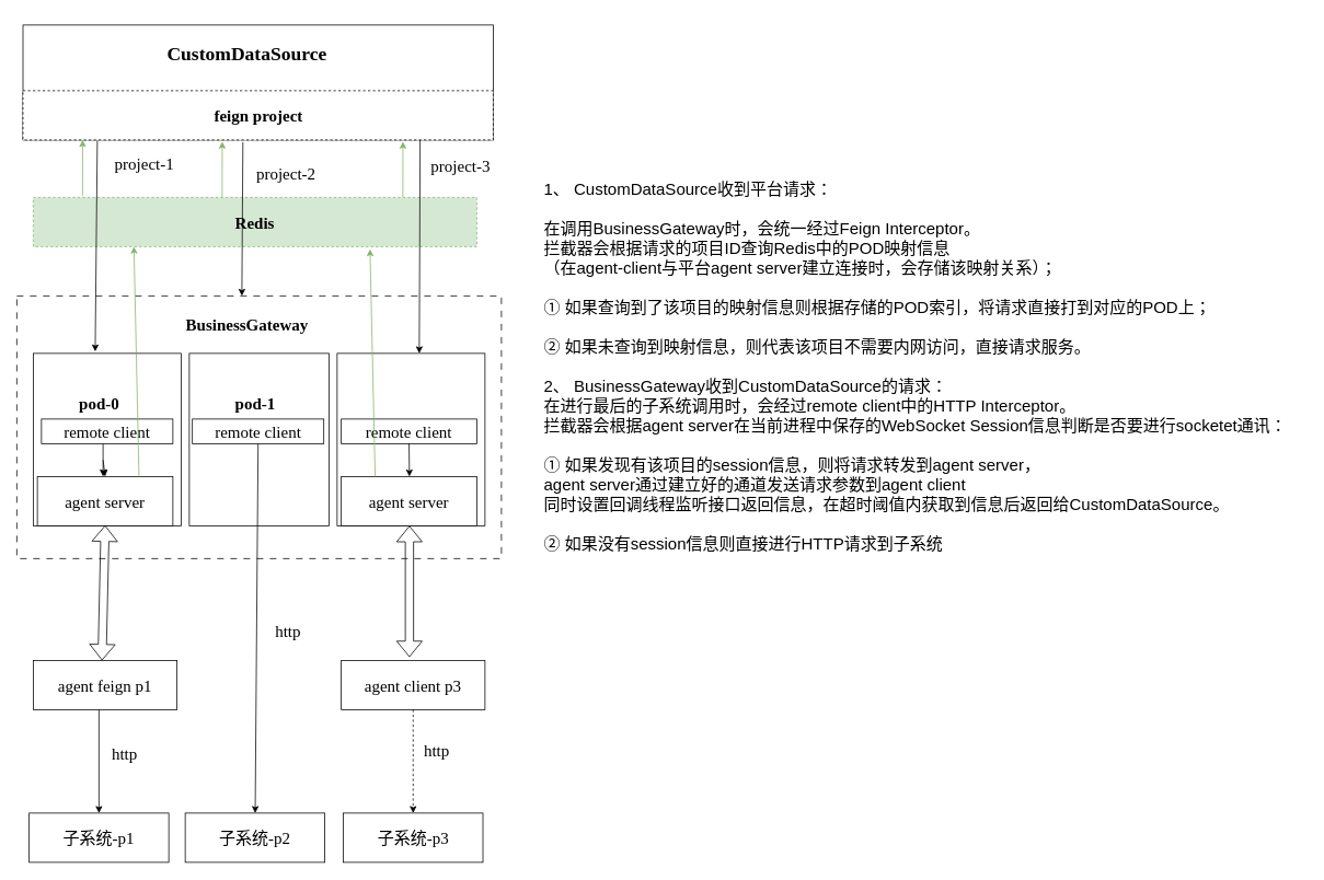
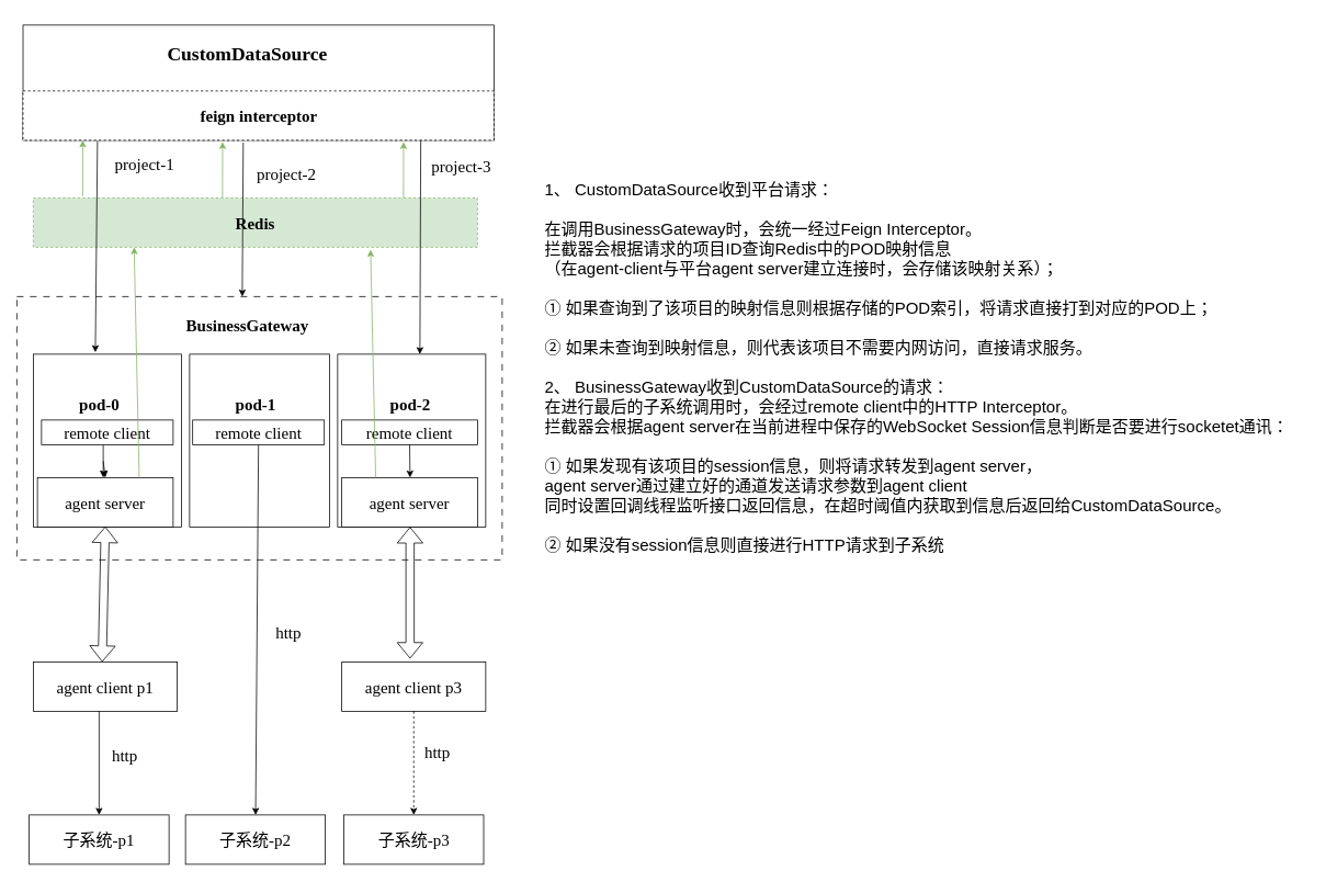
  <mxCell id="0" />
  <mxCell id="1" parent="0" />
  <mxCell id="2" value="&lt;div style=&quot;line-height: 120%;&quot;&gt;&lt;br&gt;&lt;/div&gt;" style="rounded=0;whiteSpace=wrap;html=1;fontSize=12;glass=0;strokeWidth=1;shadow=0;align=center;fontFamily=Garamond;dashed=1;dashPattern=8 8;labelBackgroundColor=none;" parent="1" vertex="1"><mxGeometry x="20" y="360" width="590" height="320" as="geometry" /></mxCell>
  <mxCell id="3" value="" style="rounded=0;whiteSpace=wrap;html=1;hachureGap=4;fontFamily=Garamond;fontSize=20;labelBorderColor=#B3B3B3;labelBackgroundColor=none;" vertex="1" parent="1"><mxGeometry x="410" y="430" width="180" height="210" as="geometry" /></mxCell>
  <mxCell id="4" value="" style="rounded=0;whiteSpace=wrap;html=1;hachureGap=4;fontFamily=Garamond;fontSize=20;labelBorderColor=#B3B3B3;labelBackgroundColor=none;" vertex="1" parent="1"><mxGeometry x="230" y="430" width="170" height="210" as="geometry" /></mxCell>
  <mxCell id="5" value="" style="rounded=0;whiteSpace=wrap;html=1;hachureGap=4;fontFamily=Garamond;fontSize=20;labelBorderColor=#B3B3B3;labelBackgroundColor=none;" parent="1" vertex="1"><mxGeometry x="40" y="430" width="180" height="210" as="geometry" /></mxCell>
  <mxCell id="6" value="&lt;h3&gt;&lt;font style=&quot;font-size: 20px;&quot;&gt;Redis&lt;/font&gt;&lt;/h3&gt;" style="rounded=0;whiteSpace=wrap;html=1;hachureGap=4;fontFamily=Garamond;fontSize=20;labelBorderColor=none;dashed=1;labelBackgroundColor=none;fillColor=#d5e8d4;strokeColor=#82b366;" parent="1" vertex="1"><mxGeometry x="40" y="240" width="540" height="60" as="geometry" /></mxCell>
  <mxCell id="7" value="&lt;h4&gt;BusinessGateway&lt;/h4&gt;" style="text;html=1;align=center;verticalAlign=middle;resizable=0;points=[];autosize=1;strokeColor=none;fillColor=none;fontSize=20;fontFamily=Garamond;rounded=0;labelBackgroundColor=none;" parent="1" vertex="1"><mxGeometry x="200" y="350" width="200" height="90" as="geometry" /></mxCell>
- <mxCell id="8" value="agent feign p1" style="rounded=0;whiteSpace=wrap;html=1;hachureGap=4;fontFamily=Garamond;fontSize=20;labelBackgroundColor=none;" parent="1" vertex="1"><mxGeometry x="40" y="804.01" width="175" height="60" as="geometry" /></mxCell>
+ <mxCell id="8" value="agent client p1" style="rounded=0;whiteSpace=wrap;html=1;hachureGap=4;fontFamily=Garamond;fontSize=20;labelBackgroundColor=none;" parent="1" vertex="1"><mxGeometry x="40" y="804.01" width="175" height="60" as="geometry" /></mxCell>
  <mxCell id="9" value="" style="endArrow=classic;html=1;rounded=0;hachureGap=4;fontFamily=Garamond;fontSize=16;entryX=0.419;entryY=-0.011;entryDx=0;entryDy=0;exitX=0.175;exitY=1.014;exitDx=0;exitDy=0;exitPerimeter=0;entryPerimeter=0;labelBackgroundColor=none;fontColor=default;" parent="1" edge="1" target="5"><mxGeometry width="50" height="50" relative="1" as="geometry"><mxPoint x="118" y="170.84" as="sourcePoint" /><mxPoint x="118" y="418.24" as="targetPoint" /></mxGeometry></mxCell>
  <mxCell id="10" value="project-1" style="edgeLabel;html=1;align=center;verticalAlign=middle;resizable=0;points=[];fontSize=20;fontFamily=Garamond;rounded=0;labelBackgroundColor=none;" parent="9" vertex="1" connectable="0"><mxGeometry x="-0.117" y="1" relative="1" as="geometry"><mxPoint x="57" y="-85" as="offset" /></mxGeometry></mxCell>
  <mxCell id="11" value="agent server" style="rounded=0;whiteSpace=wrap;html=1;hachureGap=4;fontFamily=Garamond;fontSize=20;labelBackgroundColor=none;" parent="1" vertex="1"><mxGeometry x="45" y="580" width="165" height="60" as="geometry" /></mxCell>
  <mxCell id="12" value="" style="edgeStyle=orthogonalEdgeStyle;rounded=0;orthogonalLoop=1;jettySize=auto;html=1;" edge="1" parent="1" source="13" target="11"><mxGeometry relative="1" as="geometry"><Array as="points"><mxPoint x="125" y="550" /><mxPoint x="125" y="550" /></Array></mxGeometry></mxCell>
  <mxCell id="13" value="remote client" style="rounded=0;whiteSpace=wrap;html=1;hachureGap=4;fontFamily=Garamond;fontSize=20;labelBackgroundColor=none;" parent="1" vertex="1"><mxGeometry x="50" y="510" width="160" height="30" as="geometry" /></mxCell>
  <mxCell id="14" value="remote client" style="rounded=0;whiteSpace=wrap;html=1;hachureGap=4;fontFamily=Garamond;fontSize=20;labelBackgroundColor=none;" parent="1" vertex="1"><mxGeometry x="233.75" y="510" width="160" height="30" as="geometry" /></mxCell>
  <mxCell id="15" value="agent server" style="rounded=0;whiteSpace=wrap;html=1;hachureGap=4;fontFamily=Garamond;fontSize=20;labelBackgroundColor=none;" parent="1" vertex="1"><mxGeometry x="415" y="580" width="165" height="60" as="geometry" /></mxCell>
  <mxCell id="16" value="remote client" style="rounded=0;whiteSpace=wrap;html=1;hachureGap=4;fontFamily=Garamond;fontSize=20;labelBackgroundColor=none;" parent="1" vertex="1"><mxGeometry x="415" y="510" width="165" height="30" as="geometry" /></mxCell>
  <mxCell id="17" value="agent client p3" style="rounded=0;whiteSpace=wrap;html=1;hachureGap=4;fontFamily=Garamond;fontSize=20;labelBackgroundColor=none;" parent="1" vertex="1"><mxGeometry x="415" y="804.01" width="175" height="60" as="geometry" /></mxCell>
  <mxCell id="18" value="" style="endArrow=classic;startArrow=classic;html=1;rounded=0;hachureGap=4;fontFamily=Garamond;fontSize=16;entryX=0.5;entryY=0.992;entryDx=0;entryDy=0;labelBackgroundColor=none;fontColor=default;shape=flexArrow;entryPerimeter=0;" parent="1" target="11" edge="1"><mxGeometry width="50" height="50" relative="1" as="geometry"><mxPoint x="123.75" y="804.01" as="sourcePoint" /><mxPoint x="131.25" y="644.01" as="targetPoint" /></mxGeometry></mxCell>
  <mxCell id="19" value="" style="endArrow=classic;startArrow=classic;html=1;rounded=0;hachureGap=4;fontFamily=Garamond;fontSize=16;labelBackgroundColor=none;fontColor=default;shape=flexArrow;" parent="1" edge="1"><mxGeometry width="50" height="50" relative="1" as="geometry"><mxPoint x="498" y="800" as="sourcePoint" /><mxPoint x="498" y="640" as="targetPoint" /></mxGeometry></mxCell>
  <mxCell id="20" value="" style="endArrow=classic;html=1;rounded=0;hachureGap=4;fontFamily=Garamond;fontSize=16;labelBackgroundColor=none;fontColor=default;fillColor=#d5e8d4;strokeColor=#82b366;exitX=0.25;exitY=0;exitDx=0;exitDy=0;" parent="1" edge="1" source="15"><mxGeometry width="50" height="50" relative="1" as="geometry"><mxPoint x="440.38" y="430" as="sourcePoint" /><mxPoint x="450" y="303" as="targetPoint" /></mxGeometry></mxCell>
  <mxCell id="21" value="" style="endArrow=classic;html=1;rounded=0;hachureGap=4;fontFamily=Garamond;fontSize=16;entryX=0.227;entryY=0.999;entryDx=0;entryDy=0;entryPerimeter=0;exitX=0.75;exitY=0;exitDx=0;exitDy=0;labelBackgroundColor=none;fontColor=default;fillColor=#d5e8d4;strokeColor=#82b366;" parent="1" target="6" edge="1" source="11"><mxGeometry width="50" height="50" relative="1" as="geometry"><mxPoint x="175" y="430" as="sourcePoint" /><mxPoint x="175" y="310" as="targetPoint" /></mxGeometry></mxCell>
  <mxCell id="22" value="" style="endArrow=classic;html=1;rounded=0;hachureGap=4;fontFamily=Garamond;fontSize=16;labelBackgroundColor=none;fontColor=default;fillColor=#d5e8d4;strokeColor=#82b366;entryX=0.687;entryY=1.033;entryDx=0;entryDy=0;entryPerimeter=0;exitX=0.705;exitY=0;exitDx=0;exitDy=0;exitPerimeter=0;" parent="1" edge="1"><mxGeometry width="50" height="50" relative="1" as="geometry"><mxPoint x="270" y="240" as="sourcePoint" /><mxPoint x="270.107" y="171.98" as="targetPoint" /></mxGeometry></mxCell>
  <mxCell id="23" value="子系统-p1" style="rounded=0;whiteSpace=wrap;html=1;hachureGap=4;fontFamily=Garamond;fontSize=20;labelBackgroundColor=none;" parent="1" vertex="1"><mxGeometry x="35" y="990" width="170" height="60" as="geometry" /></mxCell>
  <mxCell id="24" value="子系统-p3" style="rounded=0;whiteSpace=wrap;html=1;hachureGap=4;fontFamily=Garamond;fontSize=20;labelBackgroundColor=none;" parent="1" vertex="1"><mxGeometry x="417.5" y="990" width="170" height="60" as="geometry" /></mxCell>
  <mxCell id="25" value="&lt;h3&gt;&lt;br&gt;&lt;/h3&gt;" style="rounded=0;whiteSpace=wrap;html=1;fontSize=12;glass=0;strokeWidth=1;shadow=0;fontFamily=Garamond;labelBackgroundColor=none;" parent="1" vertex="1"><mxGeometry x="27.5" y="30" width="572.5" height="140" as="geometry" /></mxCell>
  <mxCell id="26" value="子系统-p2" style="rounded=0;whiteSpace=wrap;html=1;hachureGap=4;fontFamily=Garamond;fontSize=20;labelBackgroundColor=none;" parent="1" vertex="1"><mxGeometry x="225" y="990" width="170" height="60" as="geometry" /></mxCell>
- <mxCell id="27" value="&lt;h4&gt;feign project&lt;/h4&gt;" style="rounded=0;whiteSpace=wrap;html=1;hachureGap=4;fontFamily=Garamond;fontSize=20;labelBackgroundColor=none;dashed=1;" parent="1" vertex="1"><mxGeometry x="27.5" y="110" width="572.5" height="60" as="geometry" /></mxCell>
+ <mxCell id="27" value="&lt;h4&gt;feign interceptor&lt;/h4&gt;" style="rounded=0;whiteSpace=wrap;html=1;hachureGap=4;fontFamily=Garamond;fontSize=20;labelBackgroundColor=none;dashed=1;" parent="1" vertex="1"><mxGeometry x="27.5" y="110" width="572.5" height="60" as="geometry" /></mxCell>
  <mxCell id="28" value="&lt;h3&gt;CustomDataSource&lt;/h3&gt;" style="text;html=1;align=center;verticalAlign=middle;resizable=0;points=[];autosize=1;strokeColor=none;fillColor=none;fontSize=20;fontFamily=Garamond;rounded=0;labelBackgroundColor=none;" parent="1" vertex="1"><mxGeometry x="175" y="20" width="250" height="90" as="geometry" /></mxCell>
  <mxCell id="29" value="" style="endArrow=classic;html=1;rounded=0;hachureGap=4;fontFamily=Garamond;fontSize=16;labelBackgroundColor=none;fontColor=default;exitX=0.5;exitY=1;exitDx=0;exitDy=0;" parent="1" source="14" target="26" edge="1"><mxGeometry width="50" height="50" relative="1" as="geometry"><mxPoint x="340" y="570" as="sourcePoint" /><mxPoint x="390" y="530" as="targetPoint" /></mxGeometry></mxCell>
  <mxCell id="30" value="http" style="edgeLabel;html=1;align=center;verticalAlign=middle;resizable=0;points=[];fontSize=20;fontFamily=Garamond;rounded=0;labelBackgroundColor=none;" parent="29" vertex="1" connectable="0"><mxGeometry x="0.007" y="1" relative="1" as="geometry"><mxPoint x="37" as="offset" /></mxGeometry></mxCell>
  <mxCell id="31" value="" style="endArrow=classic;html=1;rounded=0;hachureGap=4;fontFamily=Garamond;fontSize=16;entryX=0.5;entryY=0;entryDx=0;entryDy=0;labelBackgroundColor=none;fontColor=default;" parent="1" target="23" edge="1"><mxGeometry width="50" height="50" relative="1" as="geometry"><mxPoint x="120" y="864" as="sourcePoint" /><mxPoint x="165" y="814.01" as="targetPoint" /></mxGeometry></mxCell>
  <mxCell id="32" value="http" style="edgeLabel;html=1;align=center;verticalAlign=middle;resizable=0;points=[];fontSize=20;fontFamily=Garamond;rounded=0;labelBackgroundColor=none;" parent="31" vertex="1" connectable="0"><mxGeometry x="-0.167" y="-2" relative="1" as="geometry"><mxPoint x="32" as="offset" /></mxGeometry></mxCell>
  <mxCell id="33" value="" style="endArrow=classic;html=1;rounded=0;hachureGap=4;fontFamily=Garamond;fontSize=16;entryX=0.5;entryY=0;entryDx=0;entryDy=0;labelBackgroundColor=none;fontColor=default;exitX=0.5;exitY=1;exitDx=0;exitDy=0;dashed=1;" parent="1" target="24" edge="1" source="17"><mxGeometry width="50" height="50" relative="1" as="geometry"><mxPoint x="485" y="864" as="sourcePoint" /><mxPoint x="535" y="814.01" as="targetPoint" /></mxGeometry></mxCell>
  <mxCell id="34" value="http" style="edgeLabel;html=1;align=center;verticalAlign=middle;resizable=0;points=[];fontSize=20;fontFamily=Garamond;rounded=0;labelBackgroundColor=none;" parent="33" vertex="1" connectable="0"><mxGeometry x="-0.233" y="1" relative="1" as="geometry"><mxPoint x="27" as="offset" /></mxGeometry></mxCell>
  <mxCell id="35" value="" style="endArrow=classic;html=1;rounded=0;hachureGap=4;fontFamily=Garamond;fontSize=16;entryX=0.5;entryY=0;entryDx=0;entryDy=0;labelBackgroundColor=none;fontColor=default;" parent="1" target="11" edge="1"><mxGeometry width="50" height="50" relative="1" as="geometry"><mxPoint x="125" y="560" as="sourcePoint" /><mxPoint x="210" y="500" as="targetPoint" /><Array as="points" /></mxGeometry></mxCell>
  <mxCell id="36" value="pod-0" style="text;html=1;align=center;verticalAlign=middle;resizable=0;points=[];autosize=1;strokeColor=none;fillColor=none;fontSize=20;fontFamily=Garamond;fontStyle=1;rounded=0;labelBackgroundColor=none;" vertex="1" parent="1"><mxGeometry x="80" y="470" width="80" height="40" as="geometry" /></mxCell>
  <mxCell id="37" value="pod-1" style="text;html=1;align=center;verticalAlign=middle;resizable=0;points=[];autosize=1;strokeColor=none;fillColor=none;fontSize=20;fontFamily=Garamond;fontStyle=1;rounded=0;labelBackgroundColor=none;" vertex="1" parent="1"><mxGeometry x="270" y="470" width="80" height="40" as="geometry" /></mxCell>
+ <mxCell id="38" value="pod-2" style="text;html=1;align=center;verticalAlign=middle;resizable=0;points=[];autosize=1;strokeColor=none;fillColor=none;fontSize=20;fontFamily=Garamond;fontStyle=1;rounded=0;labelBackgroundColor=none;" vertex="1" parent="1"><mxGeometry x="457.5" y="470" width="80" height="40" as="geometry" /></mxCell>
  <mxCell id="39" value="" style="endArrow=classic;html=1;rounded=0;hachureGap=4;fontFamily=Garamond;fontSize=16;exitX=0.175;exitY=1.014;exitDx=0;exitDy=0;exitPerimeter=0;labelBackgroundColor=none;fontColor=default;" edge="1" parent="1"><mxGeometry width="50" height="50" relative="1" as="geometry"><mxPoint x="511" y="170" as="sourcePoint" /><mxPoint x="510" y="430" as="targetPoint" /></mxGeometry></mxCell>
  <mxCell id="40" value="project-3" style="edgeLabel;html=1;align=center;verticalAlign=middle;resizable=0;points=[];fontSize=20;fontFamily=Garamond;rounded=0;labelBackgroundColor=none;" vertex="1" connectable="0" parent="39"><mxGeometry x="-0.117" y="1" relative="1" as="geometry"><mxPoint x="48" y="-85" as="offset" /></mxGeometry></mxCell>
  <mxCell id="41" value="" style="endArrow=classic;html=1;rounded=0;hachureGap=4;fontFamily=Garamond;fontSize=16;exitX=0.5;exitY=1;exitDx=0;exitDy=0;labelBackgroundColor=none;fontColor=default;" edge="1" parent="1" source="16"><mxGeometry width="50" height="50" relative="1" as="geometry"><mxPoint x="502.5" y="550" as="sourcePoint" /><mxPoint x="498" y="580" as="targetPoint" /><Array as="points"><mxPoint x="498" y="580" /></Array></mxGeometry></mxCell>
  <mxCell id="42" value="&lt;font style=&quot;font-size: 20px;&quot;&gt;1、 CustomDataSource收到平台请求：&lt;br&gt;&lt;br&gt;在调用BusinessGateway时，会统一经过Feign Interceptor。&lt;br&gt;拦截器会根据请求的项目ID查询Redis中的POD映射信息&lt;br&gt;（在agent-client与平台agent server建立连接时，会存储该映射关系）；&lt;br&gt;&lt;br&gt;① 如果查询到了该项目的映射信息则根据存储的POD索引，将请求直接打到对应的POD上；&lt;br&gt;&lt;br&gt;② 如果未查询到映射信息，则代表该项目不需要内网访问，直接请求服务。&lt;br&gt;&lt;br&gt;2、 BusinessGateway收到CustomDataSource的请求：&lt;br&gt;在进行最后的子系统调用时，会经过remote client中的HTTP Interceptor。&lt;br&gt;拦截器会根据agent server在当前进程中保存的WebSocket Session信息判断是否要进行socketet通讯：&lt;br&gt;&lt;br&gt;① 如果发现有该项目的session信息，则将请求转发到agent server，&lt;br&gt;agent server通过建立好的通道发送请求参数到agent client&lt;br&gt;同时设置回调线程监听接口返回信息，在超时阈值内获取到信息后返回给CustomDataSource。&lt;br&gt;&lt;br&gt;② 如果没有session信息则直接进行HTTP请求到子系统&lt;br&gt;&lt;/font&gt;" style="text;html=1;align=left;verticalAlign=middle;resizable=0;points=[];autosize=1;strokeColor=none;fillColor=none;" vertex="1" parent="1"><mxGeometry x="660" y="210" width="930" height="470" as="geometry" /></mxCell>
  <mxCell id="43" value="" style="endArrow=classic;html=1;rounded=0;hachureGap=4;fontFamily=Garamond;fontSize=16;labelBackgroundColor=none;fontColor=default;fillColor=#d5e8d4;strokeColor=#82b366;entryX=0.687;entryY=1.033;entryDx=0;entryDy=0;entryPerimeter=0;exitX=0.705;exitY=0;exitDx=0;exitDy=0;exitPerimeter=0;" edge="1" parent="1"><mxGeometry width="50" height="50" relative="1" as="geometry"><mxPoint x="490" y="240" as="sourcePoint" /><mxPoint x="490.107" y="171.98" as="targetPoint" /></mxGeometry></mxCell>
  <mxCell id="44" value="" style="endArrow=classic;html=1;rounded=0;hachureGap=4;fontFamily=Garamond;fontSize=16;labelBackgroundColor=none;fontColor=default;fillColor=#d5e8d4;strokeColor=#82b366;entryX=0.687;entryY=1.033;entryDx=0;entryDy=0;entryPerimeter=0;exitX=0.705;exitY=0;exitDx=0;exitDy=0;exitPerimeter=0;" edge="1" parent="1"><mxGeometry width="50" height="50" relative="1" as="geometry"><mxPoint x="100" y="238.02" as="sourcePoint" /><mxPoint x="100.107" y="170" as="targetPoint" /></mxGeometry></mxCell>
  <mxCell id="45" value="" style="endArrow=classic;html=1;rounded=0;hachureGap=4;fontFamily=Garamond;fontSize=16;exitX=0.175;exitY=1.014;exitDx=0;exitDy=0;exitPerimeter=0;labelBackgroundColor=none;fontColor=default;textOpacity=80;" edge="1" parent="1"><mxGeometry width="50" height="50" relative="1" as="geometry"><mxPoint x="295.23" y="172.84" as="sourcePoint" /><mxPoint x="294" y="360" as="targetPoint" /></mxGeometry></mxCell>
  <mxCell id="46" value="project-2&amp;nbsp;" style="edgeLabel;html=1;align=center;verticalAlign=middle;resizable=0;points=[];fontSize=20;fontFamily=Garamond;rounded=0;labelBackgroundColor=none;" vertex="1" connectable="0" parent="45"><mxGeometry x="-0.117" y="1" relative="1" as="geometry"><mxPoint x="54" y="-45" as="offset" /></mxGeometry></mxCell>
